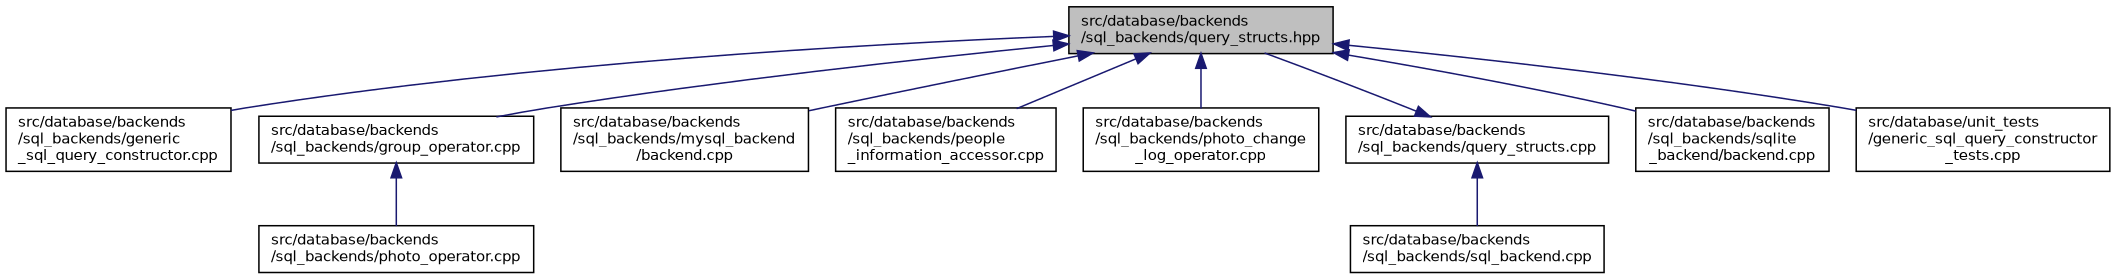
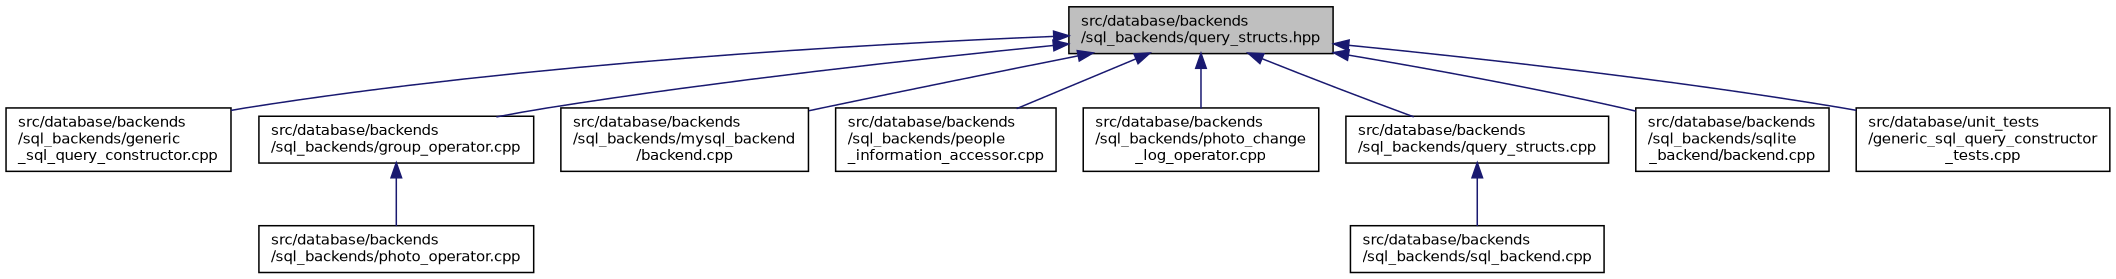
  digraph {
    node [color=black fillcolor=white fontname=Helvetica fontsize=10 shape=record style=filled]
    edge [color=midnightblue dir=back fontname=Helvetica fontsize=10 labelfontname=Helvetica labelfontsize=10 style=solid]
    n1 [fillcolor=grey75 fontcolor=black height=0.2 label="src/database/backends\l/sql_backends/query_structs.hpp" width=0.4]
    n2 [height=0.2 label="src/database/backends\l/sql_backends/generic\l_sql_query_constructor.cpp" width=0.4]
    n3 [height=0.2 label="src/database/backends\l/sql_backends/group_operator.cpp" width=0.4]
    n4 [height=0.2 label="src/database/backends\l/sql_backends/mysql_backend\l/backend.cpp" width=0.4]
    n5 [height=0.2 label="src/database/backends\l/sql_backends/people\l_information_accessor.cpp" width=0.4]
    n6 [height=0.2 label="src/database/backends\l/sql_backends/photo_change\l_log_operator.cpp" width=0.4]
    n7 [height=0.2 label="src/database/backends\l/sql_backends/query_structs.cpp" width=0.4]
    n8 [height=0.2 label="src/database/backends\l/sql_backends/sqlite\l_backend/backend.cpp" width=0.4]
    n9 [height=0.2 label="src/database/unit_tests\l/generic_sql_query_constructor\l_tests.cpp" width=0.4]
    n10 [height=0.2 label="src/database/backends\l/sql_backends/photo_operator.cpp" width=0.4]
    n11 [height=0.2 label="src/database/backends\l/sql_backends/sql_backend.cpp" width=0.4]
    n1 -> n2
    n1 -> n3
    n1 -> n4
    n1 -> n5
    n1 -> n6
-   n7 -> n1
+   n1 -> n7
    n1 -> n8
    n1 -> n9
    n3 -> n10
    n7 -> n11
  }
